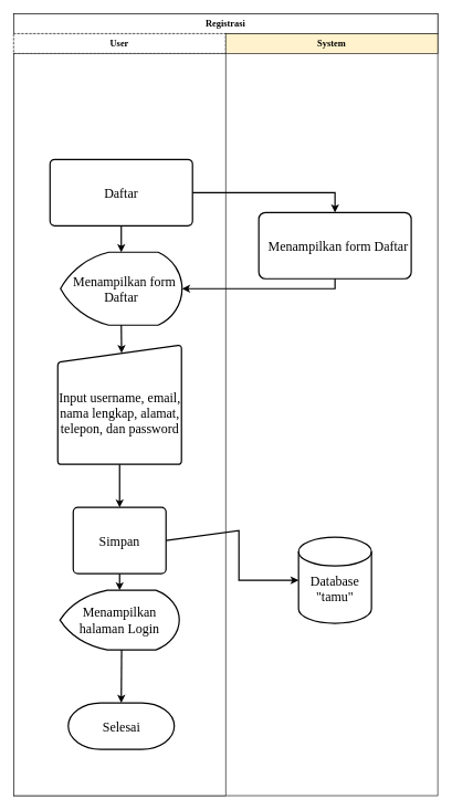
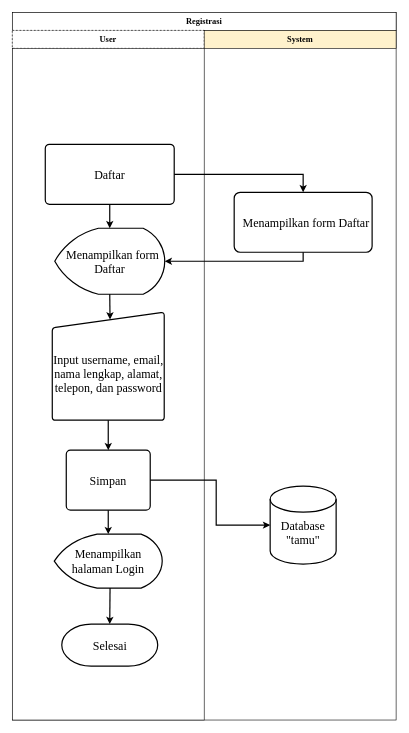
  <mxCell id="0" />
  <mxCell id="1" parent="0" />
  <mxCell id="2" value="" style="rounded=0;whiteSpace=wrap;html=1;" parent="1" vertex="1"><mxGeometry y="20" width="640" height="1180" as="geometry" x="20" /></mxCell>
  <mxCell id="3" value="&lt;b style=&quot;font-size: 14px;&quot;&gt;&lt;font style=&quot;font-size: 14px;&quot; face=&quot;Times New Roman&quot;&gt;Registrasi&lt;/font&gt;&lt;/b&gt;" style="rounded=0;whiteSpace=wrap;html=1;fontSize=14;" parent="1" vertex="1"><mxGeometry y="20" width="640" height="30" as="geometry" x="20" /></mxCell>
  <mxCell id="4" value="&lt;font style=&quot;font-size: 14px;&quot; face=&quot;Times New Roman&quot;&gt;&lt;b&gt;User&lt;/b&gt;&lt;/font&gt;" style="rounded=0;whiteSpace=wrap;html=1;fontSize=14;dashed=1;" parent="1" vertex="1"><mxGeometry y="50" width="320" height="30" as="geometry" x="20" /></mxCell>
  <mxCell id="5" value="&lt;b&gt;&lt;font face=&quot;Times New Roman&quot;&gt;System&lt;/font&gt;&lt;/b&gt;" style="rounded=0;whiteSpace=wrap;html=1;fontSize=14;fillColor=#fff2cc;" parent="1" vertex="1"><mxGeometry x="340" y="50" width="320" height="30" as="geometry" /></mxCell>
  <mxCell id="6" value="" style="rounded=0;whiteSpace=wrap;html=1;fontFamily=Times New Roman;fontSize=14;" parent="1" vertex="1"><mxGeometry y="80" width="320" height="1120" as="geometry" x="20" /></mxCell>
  <mxCell id="7" value="&amp;nbsp; Menampilkan form Daftar" style="strokeWidth=2;html=1;shape=mxgraph.flowchart.display;whiteSpace=wrap;fontFamily=Times New Roman;fontSize=20;" parent="1" vertex="1"><mxGeometry x="90.84" y="380" width="183.33" height="110" as="geometry" /></mxCell>
  <mxCell id="8" value="&lt;div&gt;&lt;font style=&quot;font-size: 20px;&quot;&gt;&lt;br&gt;&lt;/font&gt;&lt;/div&gt;&lt;div&gt;&lt;font style=&quot;font-size: 20px;&quot;&gt;Input username, email, nama lengkap, alamat, telepon, dan password&lt;/font&gt;&lt;/div&gt;" style="html=1;strokeWidth=2;shape=manualInput;whiteSpace=wrap;rounded=1;size=26;arcSize=11;fontFamily=Times New Roman;fontSize=20;" parent="1" vertex="1"><mxGeometry x="86.67" y="520" width="186.66" height="180" as="geometry" /></mxCell>
  <mxCell id="9" value="&amp;nbsp; Menampilkan form Daftar" style="rounded=1;whiteSpace=wrap;html=1;absoluteArcSize=1;arcSize=20;strokeWidth=2;fontFamily=Times New Roman;fontSize=20;" parent="1" vertex="1"><mxGeometry x="390" y="320" width="230" height="100" as="geometry" /></mxCell>
  <mxCell id="10" value="Daftar" style="rounded=1;whiteSpace=wrap;html=1;absoluteArcSize=1;arcSize=14;strokeWidth=2;fontFamily=Times New Roman;fontSize=20;" parent="1" vertex="1"><mxGeometry x="75" y="240" width="215" height="100" as="geometry" /></mxCell>
- <mxCell id="11" value="Simpan" style="rounded=1;whiteSpace=wrap;html=1;absoluteArcSize=1;arcSize=14;strokeWidth=2;fontFamily=Times New Roman;fontSize=20;" parent="1" vertex="1"><mxGeometry x="110" y="765" width="140" height="100" as="geometry" /></mxCell>
+ <mxCell id="11" value="Simpan" style="rounded=1;whiteSpace=wrap;html=1;absoluteArcSize=1;arcSize=14;strokeWidth=2;fontFamily=Times New Roman;fontSize=20;" parent="1" vertex="1"><mxGeometry x="110" y="750" width="140" height="100" as="geometry" /></mxCell>
  <mxCell id="12" value="&lt;div&gt;&lt;br&gt;&lt;/div&gt;&lt;div&gt;Database &quot;tamu&quot;&lt;/div&gt;" style="strokeWidth=2;html=1;shape=mxgraph.flowchart.database;whiteSpace=wrap;fontFamily=Times New Roman;fontSize=20;" parent="1" vertex="1"><mxGeometry x="450" y="810" width="110" height="130" as="geometry" /></mxCell>
  <mxCell id="13" value="Menampilkan halaman Login" style="strokeWidth=2;html=1;shape=mxgraph.flowchart.display;whiteSpace=wrap;fontFamily=Times New Roman;fontSize=20;" parent="1" vertex="1"><mxGeometry x="90" y="890" width="180" height="90" as="geometry" /></mxCell>
- <mxCell id="14" value="Selesai" style="strokeWidth=2;html=1;shape=mxgraph.flowchart.terminator;whiteSpace=wrap;fontFamily=Times New Roman;fontSize=20;" parent="1" vertex="1"><mxGeometry x="102.5" y="1060" width="160" height="70" as="geometry" /></mxCell>
+ <mxCell id="14" value="Selesai" style="strokeWidth=2;html=1;shape=mxgraph.flowchart.terminator;whiteSpace=wrap;fontFamily=Times New Roman;fontSize=20;" parent="1" vertex="1"><mxGeometry x="102.5" y="1040" width="160" height="70" as="geometry" /></mxCell>
  <mxCell id="15" value="" style="endArrow=classic;html=1;rounded=0;fontFamily=Times New Roman;fontSize=20;exitX=0.5;exitY=1;exitDx=0;exitDy=0;entryX=0.5;entryY=0;entryDx=0;entryDy=0;entryPerimeter=0;strokeWidth=2;" parent="1" source="10" target="7" edge="1"><mxGeometry width="50" height="50" relative="1" as="geometry"><mxPoint x="170" y="395" as="sourcePoint" /><mxPoint x="210" y="360" as="targetPoint" /></mxGeometry></mxCell>
  <mxCell id="16" value="" style="endArrow=classic;html=1;rounded=0;fontFamily=Times New Roman;fontSize=20;exitX=0.5;exitY=1;exitDx=0;exitDy=0;entryX=0.516;entryY=0.067;entryDx=0;entryDy=0;entryPerimeter=0;strokeWidth=2;exitPerimeter=0;" parent="1" source="7" target="8" edge="1"><mxGeometry width="50" height="50" relative="1" as="geometry"><mxPoint x="192.5" y="350" as="sourcePoint" /><mxPoint x="192.505" y="390" as="targetPoint" /></mxGeometry></mxCell>
  <mxCell id="17" value="" style="endArrow=classic;html=1;rounded=0;fontFamily=Times New Roman;fontSize=20;strokeWidth=2;exitX=0.5;exitY=1;exitDx=0;exitDy=0;entryX=0.5;entryY=0;entryDx=0;entryDy=0;" parent="1" source="8" target="11" edge="1"><mxGeometry width="50" height="50" relative="1" as="geometry"><mxPoint x="192.5" y="200" as="sourcePoint" /><mxPoint x="192.5" y="250" as="targetPoint" /></mxGeometry></mxCell>
  <mxCell id="18" value="" style="endArrow=classic;html=1;rounded=0;fontFamily=Times New Roman;fontSize=20;strokeWidth=2;exitX=0.5;exitY=1;exitDx=0;exitDy=0;entryX=0.5;entryY=0;entryDx=0;entryDy=0;entryPerimeter=0;" parent="1" source="11" target="13" edge="1"><mxGeometry width="50" height="50" relative="1" as="geometry"><mxPoint x="190" y="710" as="sourcePoint" /><mxPoint x="190" y="760" as="targetPoint" /></mxGeometry></mxCell>
  <mxCell id="19" value="" style="endArrow=classic;html=1;rounded=0;fontFamily=Times New Roman;fontSize=20;strokeWidth=2;entryX=0.5;entryY=0;entryDx=0;entryDy=0;entryPerimeter=0;" parent="1" target="14" edge="1"><mxGeometry width="50" height="50" relative="1" as="geometry"><mxPoint x="183" y="980" as="sourcePoint" /><mxPoint x="190" y="900" as="targetPoint" /></mxGeometry></mxCell>
  <mxCell id="20" value="" style="endArrow=classic;html=1;rounded=0;fontFamily=Times New Roman;fontSize=20;strokeWidth=2;exitX=1;exitY=0.5;exitDx=0;exitDy=0;" parent="1" source="11" target="12" edge="1"><mxGeometry width="50" height="50" relative="1" as="geometry"><mxPoint x="310" y="770" as="sourcePoint" /><mxPoint x="360" y="720" as="targetPoint" /><Array as="points"><mxPoint x="360" y="800" /><mxPoint x="360" y="875" /></Array></mxGeometry></mxCell>
  <mxCell id="21" value="" style="endArrow=classic;html=1;rounded=0;fontFamily=Times New Roman;fontSize=20;strokeWidth=2;exitX=1;exitY=0.5;exitDx=0;exitDy=0;entryX=0.5;entryY=0;entryDx=0;entryDy=0;" parent="1" source="10" target="9" edge="1"><mxGeometry width="50" height="50" relative="1" as="geometry"><mxPoint x="310" y="500" as="sourcePoint" /><mxPoint x="360" y="450" as="targetPoint" /><Array as="points"><mxPoint x="505" y="290" /></Array></mxGeometry></mxCell>
  <mxCell id="22" value="" style="endArrow=classic;html=1;rounded=0;fontFamily=Times New Roman;fontSize=20;strokeWidth=2;exitX=0.5;exitY=1;exitDx=0;exitDy=0;entryX=1;entryY=0.5;entryDx=0;entryDy=0;entryPerimeter=0;" parent="1" source="9" target="7" edge="1"><mxGeometry width="50" height="50" relative="1" as="geometry"><mxPoint x="310" y="500" as="sourcePoint" /><mxPoint x="360" y="450" as="targetPoint" /><Array as="points"><mxPoint x="505" y="435" /></Array></mxGeometry></mxCell>
